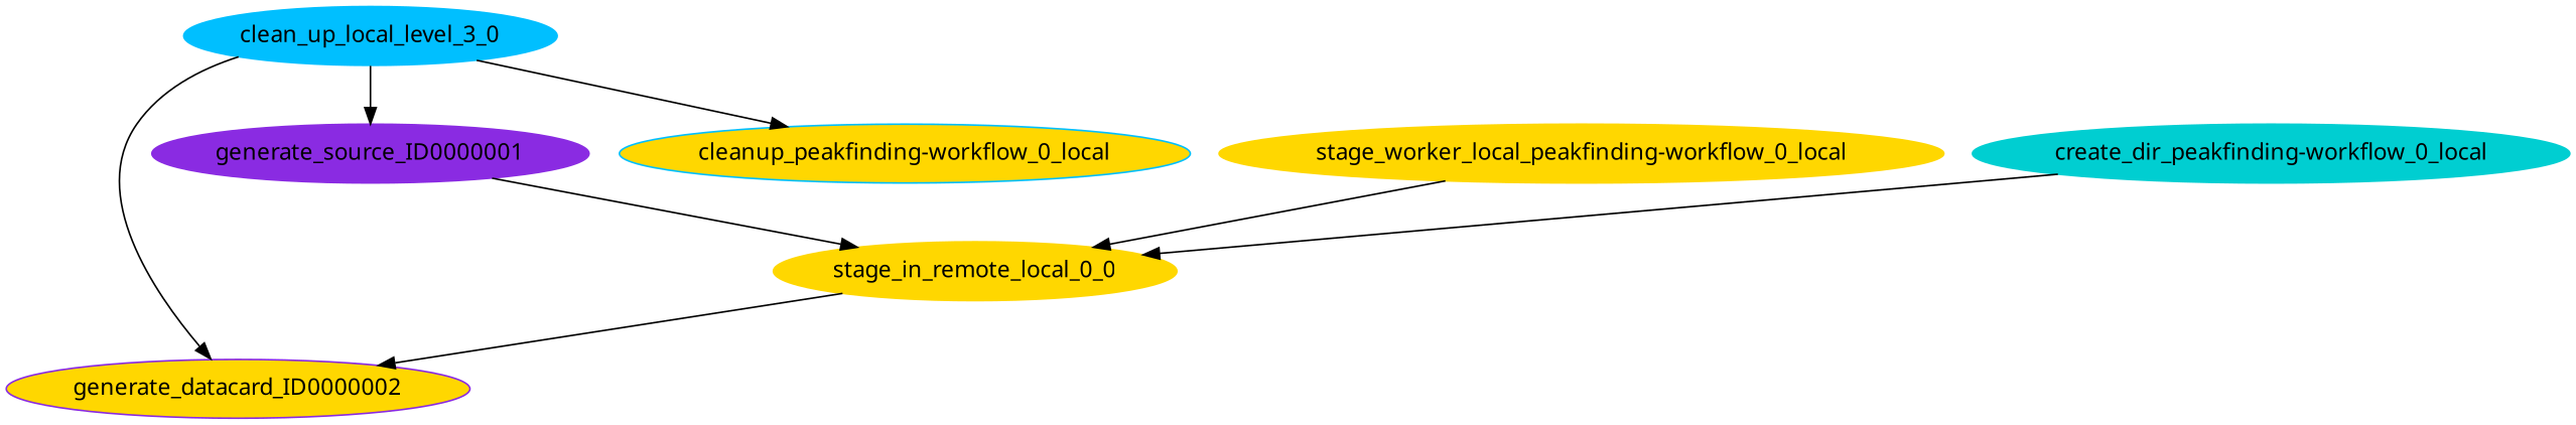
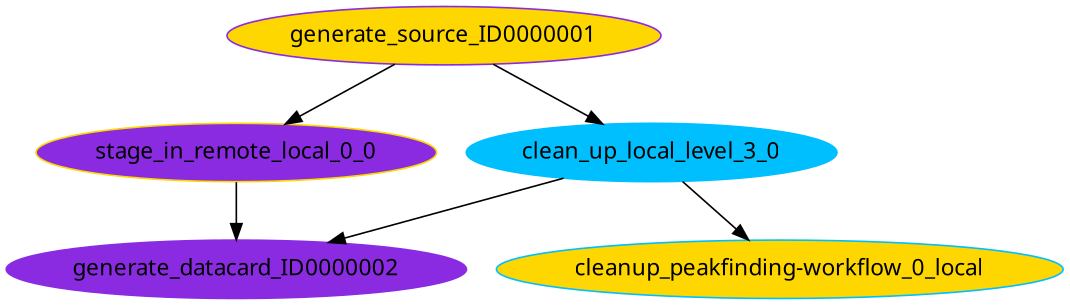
  digraph {
    fontname="Noto Sans"
    node [color=gold fontname="Noto Sans" shape=ellipse style=filled]
    edge [arrowhead=normal arrowsize=1.0 fontname="Noto Sans"]
-   n1 [label=stage_in_remote_local_0_0]
-   n2 [color=blueviolet label=generate_datacard_ID0000002 fillcolor=gold]
-   n3 [color=blueviolet label=generate_source_ID0000001]
+   n1 [label=stage_in_remote_local_0_0 fillcolor=blueviolet]
+   n2 [color=blueviolet label=generate_datacard_ID0000002]
+   n3 [color=blueviolet label=generate_source_ID0000001 fillcolor=gold]
    n4 [color=deepskyblue label=clean_up_local_level_3_0]
    n5 [color=deepskyblue fillcolor=gold label="cleanup_peakfinding-workflow_0_local"]
-   n6 [label="stage_worker_local_peakfinding-workflow_0_local"]
-   n7 [color=darkturquoise label="create_dir_peakfinding-workflow_0_local"]
    n1 -> n2
    n3 -> n1
-   n4 -> n3
+   n3 -> n4
    n4 -> n2
    n4 -> n5
-   n6 -> n1
-   n7 -> n1
  }
